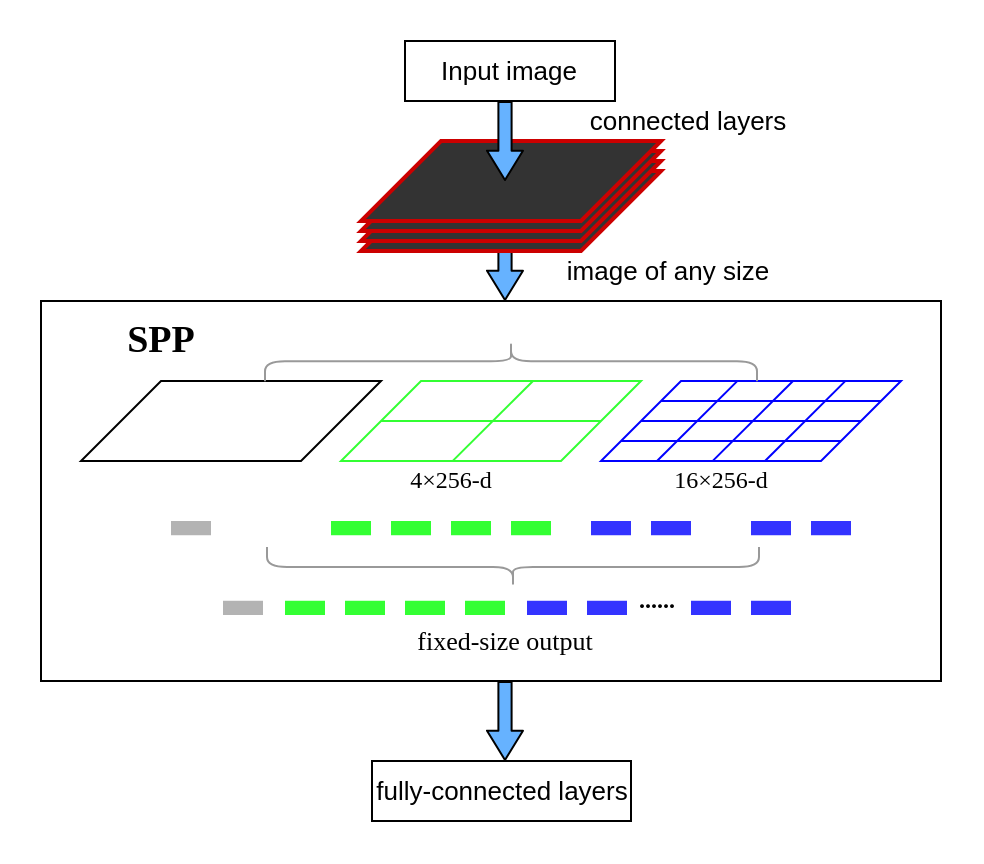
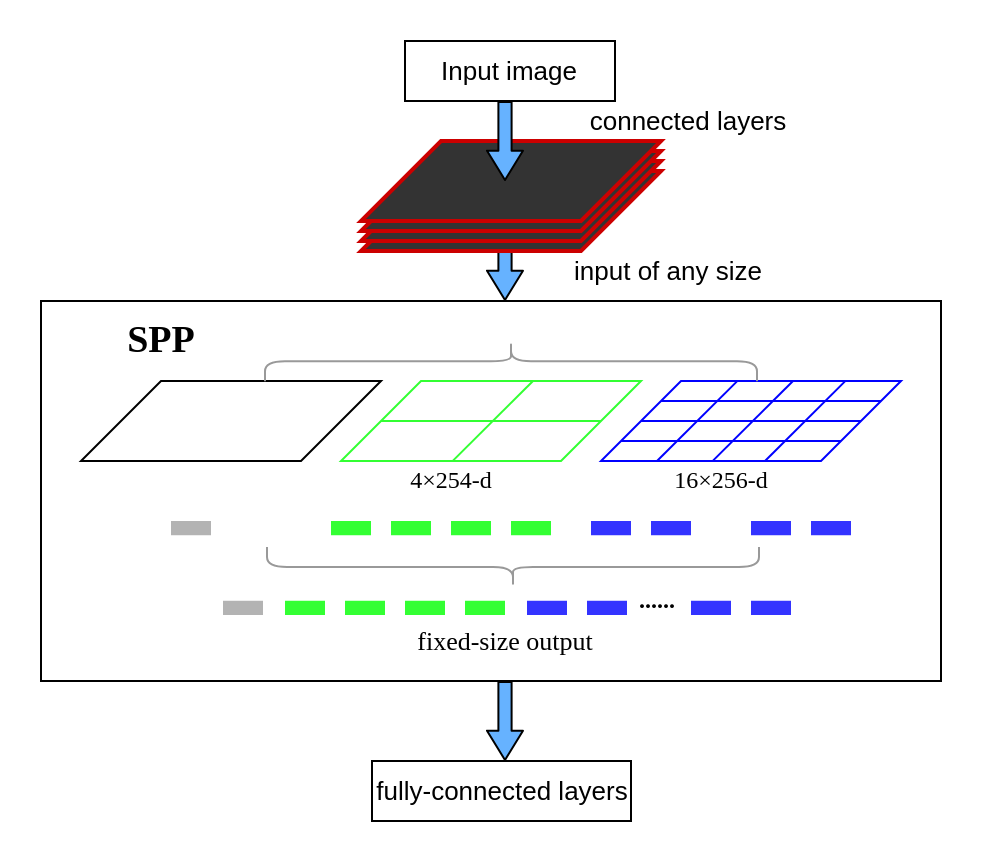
  <mxCell id="0" />
  <mxCell id="1" parent="0" />
  <mxCell id="2" value="" style="rounded=0;whiteSpace=wrap;html=1;strokeWidth=1;fillColor=none;" vertex="1" parent="1"><mxGeometry x="20" y="150" width="450" height="190" as="geometry" /></mxCell>
  <mxCell id="3" value="" style="shape=flexArrow;endArrow=classic;html=1;width=6.602;endSize=4.548;endWidth=10.369;fillColor=#66B2FF;" edge="1" parent="1"><mxGeometry width="50" height="50" relative="1" as="geometry"><mxPoint x="252" y="110" as="sourcePoint" /><mxPoint x="252" y="150" as="targetPoint" /></mxGeometry></mxCell>
  <mxCell id="4" value="" style="shape=parallelogram;perimeter=parallelogramPerimeter;whiteSpace=wrap;html=1;fixedSize=1;fillColor=#333333;direction=west;size=40;strokeWidth=2;strokeColor=#CC0000;" vertex="1" parent="1"><mxGeometry x="180" y="85" width="150" height="40" as="geometry" /></mxCell>
  <mxCell id="5" value="" style="shape=parallelogram;perimeter=parallelogramPerimeter;whiteSpace=wrap;html=1;fixedSize=1;fillColor=#333333;direction=west;size=40;strokeWidth=2;strokeColor=#CC0000;" vertex="1" parent="1"><mxGeometry x="180" y="80" width="150" height="40" as="geometry" /></mxCell>
  <mxCell id="6" value="" style="shape=parallelogram;perimeter=parallelogramPerimeter;whiteSpace=wrap;html=1;fixedSize=1;fillColor=#333333;direction=west;size=40;strokeWidth=2;strokeColor=#CC0000;" vertex="1" parent="1"><mxGeometry x="180" y="75" width="150" height="40" as="geometry" /></mxCell>
  <mxCell id="7" value="" style="shape=parallelogram;perimeter=parallelogramPerimeter;whiteSpace=wrap;html=1;fixedSize=1;fillColor=#333333;direction=west;size=40;strokeWidth=2;strokeColor=#CC0000;" vertex="1" parent="1"><mxGeometry x="180" y="70" width="150" height="40" as="geometry" /></mxCell>
  <mxCell id="8" value="" style="shape=flexArrow;endArrow=classic;html=1;width=6.602;endSize=4.548;endWidth=10.369;fillColor=#66B2FF;" edge="1" parent="1"><mxGeometry width="50" height="50" relative="1" as="geometry"><mxPoint x="252" y="50" as="sourcePoint" /><mxPoint x="252" y="90" as="targetPoint" /></mxGeometry></mxCell>
  <mxCell id="9" value="" style="shape=parallelogram;perimeter=parallelogramPerimeter;whiteSpace=wrap;html=1;fixedSize=1;direction=west;size=40;strokeWidth=1;fillColor=none;" vertex="1" parent="1"><mxGeometry x="40" y="190" width="150" height="40" as="geometry" /></mxCell>
  <mxCell id="10" value="" style="shape=parallelogram;perimeter=parallelogramPerimeter;whiteSpace=wrap;html=1;fixedSize=1;direction=west;size=40;strokeWidth=1;fillColor=none;strokeColor=#33FF33;" vertex="1" parent="1"><mxGeometry x="170" y="190" width="150" height="40" as="geometry" /></mxCell>
  <mxCell id="11" value="" style="endArrow=none;html=1;fillColor=#66B2FF;exitX=0.6;exitY=0.005;exitDx=0;exitDy=0;exitPerimeter=0;strokeColor=#33FF33;" edge="1" parent="1"><mxGeometry width="50" height="50" relative="1" as="geometry"><mxPoint x="226" y="229.8" as="sourcePoint" /><mxPoint x="266" y="190" as="targetPoint" /></mxGeometry></mxCell>
  <mxCell id="12" value="" style="endArrow=none;html=1;fillColor=#66B2FF;entryX=0;entryY=0.5;entryDx=0;entryDy=0;exitX=1;exitY=0.5;exitDx=0;exitDy=0;strokeColor=#33FF33;" edge="1" parent="1" source="10" target="10"><mxGeometry width="50" height="50" relative="1" as="geometry"><mxPoint x="230" y="257" as="sourcePoint" /><mxPoint x="280" y="207" as="targetPoint" /></mxGeometry></mxCell>
  <mxCell id="13" value="" style="shape=parallelogram;perimeter=parallelogramPerimeter;whiteSpace=wrap;html=1;fixedSize=1;direction=west;size=40;strokeWidth=1;fillColor=none;strokeColor=#0000FF;" vertex="1" parent="1"><mxGeometry x="300" y="190" width="150" height="40" as="geometry" /></mxCell>
  <mxCell id="14" value="" style="endArrow=none;html=1;fillColor=#66B2FF;exitX=0.6;exitY=0.005;exitDx=0;exitDy=0;exitPerimeter=0;strokeColor=#0000FF;" edge="1" parent="1"><mxGeometry width="50" height="50" relative="1" as="geometry"><mxPoint x="356" y="229.8" as="sourcePoint" /><mxPoint x="396" y="190" as="targetPoint" /></mxGeometry></mxCell>
  <mxCell id="15" value="" style="endArrow=none;html=1;fillColor=#66B2FF;entryX=0;entryY=0.5;entryDx=0;entryDy=0;exitX=1;exitY=0.5;exitDx=0;exitDy=0;strokeColor=#0000FF;" edge="1" parent="1" source="13" target="13"><mxGeometry width="50" height="50" relative="1" as="geometry"><mxPoint x="360" y="257" as="sourcePoint" /><mxPoint x="410" y="207" as="targetPoint" /></mxGeometry></mxCell>
  <mxCell id="16" value="" style="endArrow=none;html=1;fillColor=#66B2FF;entryX=0;entryY=0.5;entryDx=0;entryDy=0;exitX=1;exitY=0.5;exitDx=0;exitDy=0;strokeColor=#0000FF;" edge="1" parent="1"><mxGeometry width="50" height="50" relative="1" as="geometry"><mxPoint x="310" y="220" as="sourcePoint" /><mxPoint x="420" y="220" as="targetPoint" /></mxGeometry></mxCell>
  <mxCell id="17" value="" style="endArrow=none;html=1;fillColor=#66B2FF;entryX=0;entryY=0.5;entryDx=0;entryDy=0;exitX=1;exitY=0.5;exitDx=0;exitDy=0;strokeColor=#0000FF;" edge="1" parent="1"><mxGeometry width="50" height="50" relative="1" as="geometry"><mxPoint x="330" y="200" as="sourcePoint" /><mxPoint x="440" y="200" as="targetPoint" /></mxGeometry></mxCell>
  <mxCell id="18" value="" style="endArrow=none;html=1;fillColor=#66B2FF;exitX=0.6;exitY=0.005;exitDx=0;exitDy=0;exitPerimeter=0;strokeColor=#0000FF;" edge="1" parent="1"><mxGeometry width="50" height="50" relative="1" as="geometry"><mxPoint x="382" y="230" as="sourcePoint" /><mxPoint x="422" y="190.2" as="targetPoint" /></mxGeometry></mxCell>
  <mxCell id="19" value="" style="endArrow=none;html=1;fillColor=#66B2FF;exitX=0.6;exitY=0.005;exitDx=0;exitDy=0;exitPerimeter=0;strokeColor=#0000FF;" edge="1" parent="1"><mxGeometry width="50" height="50" relative="1" as="geometry"><mxPoint x="328" y="230" as="sourcePoint" /><mxPoint x="368" y="190.2" as="targetPoint" /></mxGeometry></mxCell>
  <mxCell id="20" value="" style="shape=curlyBracket;whiteSpace=wrap;html=1;rounded=1;strokeWidth=1;fillColor=none;rotation=90;strokeColor=#999999;" vertex="1" parent="1"><mxGeometry x="245" y="57.12" width="20" height="246" as="geometry" /></mxCell>
  <mxCell id="21" value="&lt;font face=&quot;Times New Roman&quot; size=&quot;1&quot;&gt;&lt;b style=&quot;font-size: 19px&quot;&gt;SPP&lt;/b&gt;&lt;/font&gt;" style="text;html=1;resizable=0;autosize=1;align=center;verticalAlign=middle;points=[];fillColor=none;strokeColor=none;rounded=0;" vertex="1" parent="1"><mxGeometry x="55" y="160" width="50" height="20" as="geometry" /></mxCell>
  <mxCell id="22" value="" style="rounded=0;whiteSpace=wrap;html=1;strokeWidth=1;fillColor=#B3B3B3;strokeColor=none;" vertex="1" parent="1"><mxGeometry x="85" y="260" width="20" height="7.12" as="geometry" /></mxCell>
  <mxCell id="23" value="" style="rounded=0;whiteSpace=wrap;html=1;strokeWidth=1;strokeColor=none;fillColor=#33FF33;" vertex="1" parent="1"><mxGeometry x="165" y="260" width="20" height="7.12" as="geometry" /></mxCell>
  <mxCell id="24" value="" style="rounded=0;whiteSpace=wrap;html=1;strokeWidth=1;strokeColor=none;fillColor=#33FF33;" vertex="1" parent="1"><mxGeometry x="195" y="260" width="20" height="7.12" as="geometry" /></mxCell>
  <mxCell id="25" value="" style="rounded=0;whiteSpace=wrap;html=1;strokeWidth=1;strokeColor=none;fillColor=#33FF33;" vertex="1" parent="1"><mxGeometry x="225" y="260" width="20" height="7.12" as="geometry" /></mxCell>
  <mxCell id="26" value="" style="rounded=0;whiteSpace=wrap;html=1;strokeWidth=1;strokeColor=none;fillColor=#33FF33;" vertex="1" parent="1"><mxGeometry x="255" y="260" width="20" height="7.12" as="geometry" /></mxCell>
  <mxCell id="27" value="" style="rounded=0;whiteSpace=wrap;html=1;strokeWidth=1;strokeColor=none;fillColor=#3333FF;" vertex="1" parent="1"><mxGeometry x="295" y="260" width="20" height="7.12" as="geometry" /></mxCell>
  <mxCell id="28" value="" style="rounded=0;whiteSpace=wrap;html=1;strokeWidth=1;strokeColor=none;fillColor=#3333FF;" vertex="1" parent="1"><mxGeometry x="325" y="260" width="20" height="7.12" as="geometry" /></mxCell>
  <mxCell id="29" value="" style="rounded=0;whiteSpace=wrap;html=1;strokeWidth=1;strokeColor=none;fillColor=#3333FF;" vertex="1" parent="1"><mxGeometry x="375" y="260" width="20" height="7.12" as="geometry" /></mxCell>
  <mxCell id="30" value="" style="rounded=0;whiteSpace=wrap;html=1;strokeWidth=1;strokeColor=none;fillColor=#3333FF;" vertex="1" parent="1"><mxGeometry x="405" y="260" width="20" height="7.12" as="geometry" /></mxCell>
  <mxCell id="31" value="&lt;font face=&quot;Times New Roman&quot;&gt;&lt;b&gt;......&lt;/b&gt;&lt;/font&gt;" style="text;html=1;resizable=0;autosize=1;align=center;verticalAlign=middle;points=[];fillColor=none;strokeColor=none;rounded=0;" vertex="1" parent="1"><mxGeometry x="313" y="290" width="30" height="20" as="geometry" /></mxCell>
  <mxCell id="32" value="" style="shape=curlyBracket;whiteSpace=wrap;html=1;rounded=1;strokeWidth=1;fillColor=none;rotation=-90;strokeColor=#999999;" vertex="1" parent="1"><mxGeometry x="246" y="160" width="20" height="246" as="geometry" /></mxCell>
  <mxCell id="33" value="" style="rounded=0;whiteSpace=wrap;html=1;strokeWidth=1;fillColor=#B3B3B3;strokeColor=none;" vertex="1" parent="1"><mxGeometry x="111" y="299.88" width="20" height="7.12" as="geometry" /></mxCell>
  <mxCell id="34" value="" style="rounded=0;whiteSpace=wrap;html=1;strokeWidth=1;strokeColor=none;fillColor=#33FF33;" vertex="1" parent="1"><mxGeometry x="142" y="299.88" width="20" height="7.12" as="geometry" /></mxCell>
  <mxCell id="35" value="" style="rounded=0;whiteSpace=wrap;html=1;strokeWidth=1;strokeColor=none;fillColor=#33FF33;" vertex="1" parent="1"><mxGeometry x="172" y="299.88" width="20" height="7.12" as="geometry" /></mxCell>
  <mxCell id="36" value="" style="rounded=0;whiteSpace=wrap;html=1;strokeWidth=1;strokeColor=none;fillColor=#33FF33;" vertex="1" parent="1"><mxGeometry x="202" y="299.88" width="20" height="7.12" as="geometry" /></mxCell>
  <mxCell id="37" value="" style="rounded=0;whiteSpace=wrap;html=1;strokeWidth=1;strokeColor=none;fillColor=#33FF33;" vertex="1" parent="1"><mxGeometry x="232" y="299.88" width="20" height="7.12" as="geometry" /></mxCell>
  <mxCell id="38" value="" style="rounded=0;whiteSpace=wrap;html=1;strokeWidth=1;strokeColor=none;fillColor=#3333FF;" vertex="1" parent="1"><mxGeometry x="263" y="299.88" width="20" height="7.12" as="geometry" /></mxCell>
  <mxCell id="39" value="" style="rounded=0;whiteSpace=wrap;html=1;strokeWidth=1;strokeColor=none;fillColor=#3333FF;" vertex="1" parent="1"><mxGeometry x="293" y="299.88" width="20" height="7.12" as="geometry" /></mxCell>
  <mxCell id="40" value="" style="rounded=0;whiteSpace=wrap;html=1;strokeWidth=1;strokeColor=none;fillColor=#3333FF;" vertex="1" parent="1"><mxGeometry x="345" y="299.88" width="20" height="7.12" as="geometry" /></mxCell>
  <mxCell id="41" value="" style="rounded=0;whiteSpace=wrap;html=1;strokeWidth=1;strokeColor=none;fillColor=#3333FF;" vertex="1" parent="1"><mxGeometry x="375" y="299.88" width="20" height="7.12" as="geometry" /></mxCell>
  <mxCell id="42" value="&lt;font face=&quot;Times New Roman&quot; style=&quot;font-size: 13px&quot;&gt;fixed-size output&lt;/font&gt;" style="text;html=1;resizable=0;autosize=1;align=center;verticalAlign=middle;points=[];fillColor=none;strokeColor=none;rounded=0;" vertex="1" parent="1"><mxGeometry x="202.25" y="310" width="100" height="20" as="geometry" /></mxCell>
- <mxCell id="43" value="&lt;font face=&quot;Times New Roman&quot;&gt;4×256-d&lt;/font&gt;" style="text;html=1;resizable=0;autosize=1;align=center;verticalAlign=middle;points=[];fillColor=none;strokeColor=none;rounded=0;" vertex="1" parent="1"><mxGeometry x="195" y="230" width="60" height="20" as="geometry" /></mxCell>
+ <mxCell id="43" value="&lt;font face=&quot;Times New Roman&quot;&gt;4×254-d&lt;/font&gt;" style="text;html=1;resizable=0;autosize=1;align=center;verticalAlign=middle;points=[];fillColor=none;strokeColor=none;rounded=0;" vertex="1" parent="1"><mxGeometry x="195" y="230" width="60" height="20" as="geometry" /></mxCell>
  <mxCell id="44" value="&lt;font face=&quot;Times New Roman&quot;&gt;16×256-d&lt;/font&gt;" style="text;html=1;resizable=0;autosize=1;align=center;verticalAlign=middle;points=[];fillColor=none;strokeColor=none;rounded=0;" vertex="1" parent="1"><mxGeometry x="330" y="230" width="60" height="20" as="geometry" /></mxCell>
  <mxCell id="45" value="" style="shape=flexArrow;endArrow=classic;html=1;width=6.602;endSize=4.548;endWidth=10.369;fillColor=#66B2FF;" edge="1" parent="1"><mxGeometry width="50" height="50" relative="1" as="geometry"><mxPoint x="252" y="340" as="sourcePoint" /><mxPoint x="252" y="380" as="targetPoint" /></mxGeometry></mxCell>
  <mxCell id="46" value="&lt;font style=&quot;font-size: 13px&quot;&gt;fully-connected layers&lt;/font&gt;" style="rounded=0;whiteSpace=wrap;html=1;strokeColor=#000000;strokeWidth=1;fillColor=none;" vertex="1" parent="1"><mxGeometry x="185.5" y="380" width="129.5" height="30" as="geometry" /></mxCell>
  <mxCell id="47" value="&lt;font style=&quot;font-size: 13px&quot;&gt;Input image&lt;/font&gt;" style="rounded=0;whiteSpace=wrap;html=1;strokeColor=#000000;strokeWidth=1;fillColor=none;" vertex="1" parent="1"><mxGeometry x="202" y="20" width="105" height="30" as="geometry" /></mxCell>
  <mxCell id="48" value="&lt;font style=&quot;font-size: 13px&quot;&gt;connected layers&lt;/font&gt;" style="rounded=0;whiteSpace=wrap;html=1;strokeWidth=1;fillColor=none;strokeColor=none;" vertex="1" parent="1"><mxGeometry x="275" y="45" width="137.5" height="30" as="geometry" /></mxCell>
- <mxCell id="49" value="&lt;font style=&quot;font-size: 13px&quot;&gt;image of any size&lt;/font&gt;" style="rounded=0;whiteSpace=wrap;html=1;strokeWidth=1;fillColor=none;strokeColor=none;" vertex="1" parent="1"><mxGeometry x="265" y="120" width="137.5" height="30" as="geometry" /></mxCell>
+ <mxCell id="49" value="&lt;font style=&quot;font-size: 13px&quot;&gt;input of any size&lt;/font&gt;" style="rounded=0;whiteSpace=wrap;html=1;strokeWidth=1;fillColor=none;strokeColor=none;" vertex="1" parent="1"><mxGeometry x="265" y="120" width="137.5" height="30" as="geometry" /></mxCell>
